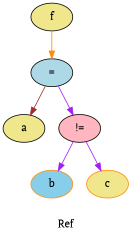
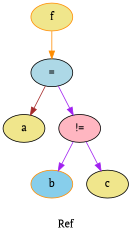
  digraph {
    fontname="PT Serif"
    label=Ref
    node [color=black fillcolor=khaki fontname="PT Serif" style=filled]
    edge [color=purple fontname="PT Serif"]
-   n1 [label=f]
+   n1 [color=darkorange label=f]
    n2 [fillcolor=lightblue label="="]
    n3 [label=a]
    n4 [fillcolor=lightpink label="!="]
    n5 [color=darkorange fillcolor=skyblue label=b]
-   n6 [color=darkorange label=c]
+   n6 [label=c]
    n1 -> n2 [color=darkorange]
    n2 -> n3 [color=brown]
    n2 -> n4
    n4 -> n5
    n4 -> n6
  }
